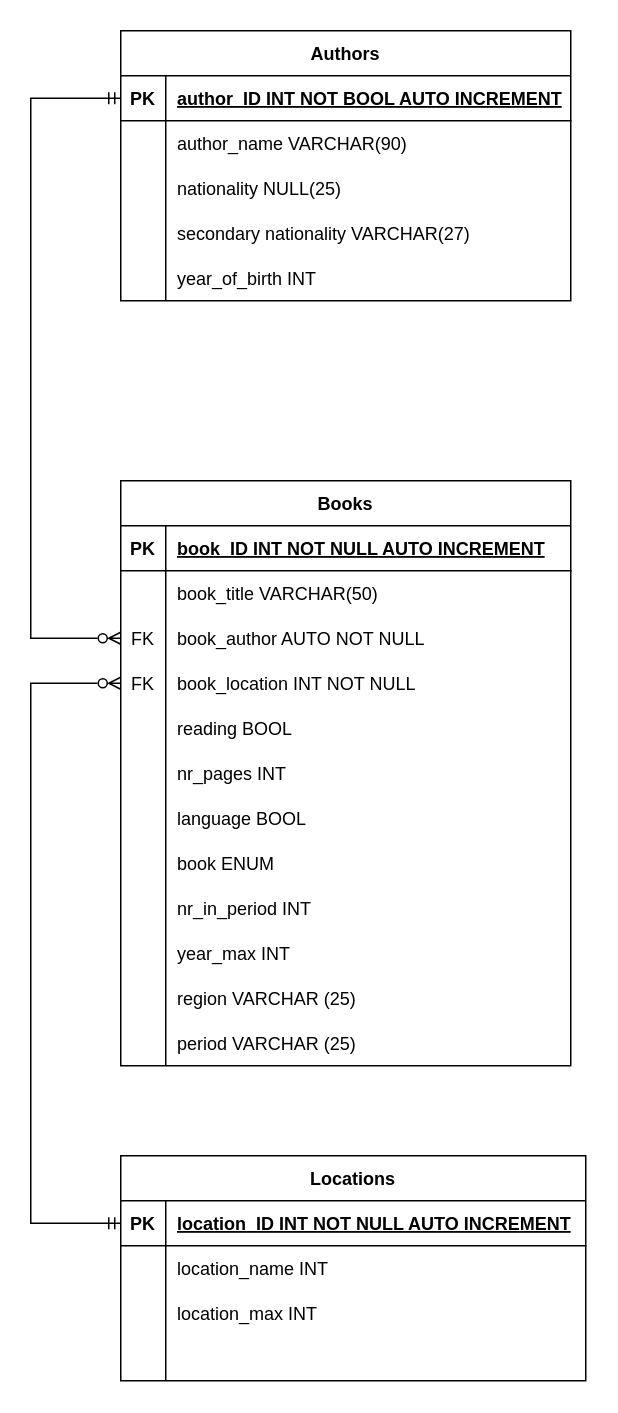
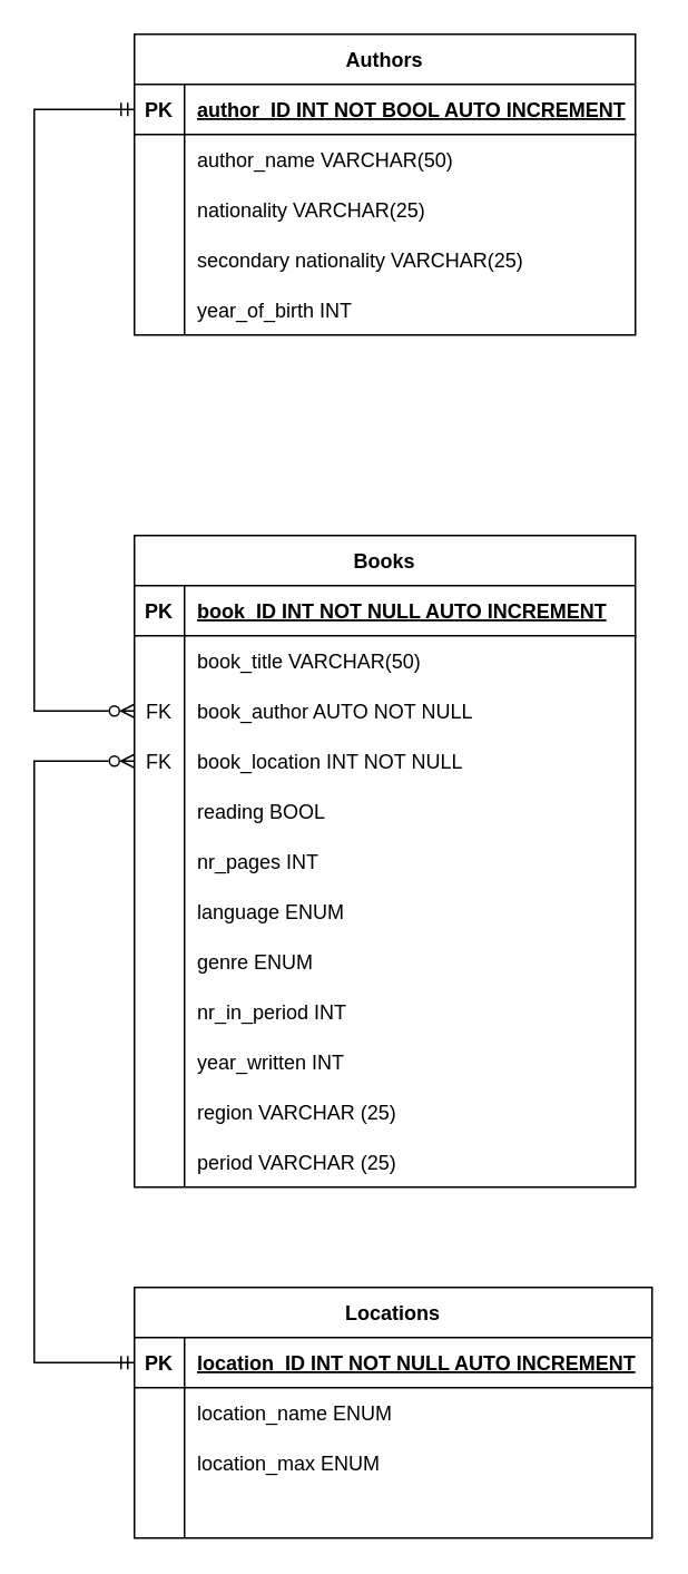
  <mxCell id="0" />
  <mxCell id="1" parent="0" />
  <mxCell id="2" value="Books" style="shape=table;startSize=30;container=1;collapsible=1;childLayout=tableLayout;fixedRows=1;rowLines=0;fontStyle=1;align=center;resizeLast=1;" vertex="1" parent="1"><mxGeometry x="80" y="320" width="300" height="390" as="geometry" /></mxCell>
  <mxCell id="3" value="" style="shape=tableRow;horizontal=0;startSize=0;swimlaneHead=0;swimlaneBody=0;fillColor=none;collapsible=0;dropTarget=0;points=[[0,0.5],[1,0.5]];portConstraint=eastwest;top=0;left=0;right=0;bottom=1;" vertex="1" parent="2"><mxGeometry y="30" width="300" height="30" as="geometry" /></mxCell>
  <mxCell id="4" value="PK" style="shape=partialRectangle;connectable=0;fillColor=none;top=0;left=0;bottom=0;right=0;fontStyle=1;overflow=hidden;" vertex="1" parent="3"><mxGeometry width="30" height="30" as="geometry"><mxRectangle width="30" height="30" as="alternateBounds" /></mxGeometry></mxCell>
  <mxCell id="5" value="book_ID INT NOT NULL AUTO INCREMENT" style="shape=partialRectangle;connectable=0;fillColor=none;top=0;left=0;bottom=0;right=0;align=left;spacingLeft=6;fontStyle=5;overflow=hidden;" vertex="1" parent="3"><mxGeometry x="30" width="270" height="30" as="geometry"><mxRectangle width="270" height="30" as="alternateBounds" /></mxGeometry></mxCell>
  <mxCell id="6" value="" style="shape=tableRow;horizontal=0;startSize=0;swimlaneHead=0;swimlaneBody=0;fillColor=none;collapsible=0;dropTarget=0;points=[[0,0.5],[1,0.5]];portConstraint=eastwest;top=0;left=0;right=0;bottom=0;" vertex="1" parent="2"><mxGeometry y="60" width="300" height="30" as="geometry" /></mxCell>
  <mxCell id="7" value="" style="shape=partialRectangle;connectable=0;fillColor=none;top=0;left=0;bottom=0;right=0;editable=1;overflow=hidden;" vertex="1" parent="6"><mxGeometry width="30" height="30" as="geometry"><mxRectangle width="30" height="30" as="alternateBounds" /></mxGeometry></mxCell>
  <mxCell id="8" value="book_title VARCHAR(50)" style="shape=partialRectangle;connectable=0;fillColor=none;top=0;left=0;bottom=0;right=0;align=left;spacingLeft=6;overflow=hidden;" vertex="1" parent="6"><mxGeometry x="30" width="270" height="30" as="geometry"><mxRectangle width="270" height="30" as="alternateBounds" /></mxGeometry></mxCell>
  <mxCell id="9" value="" style="shape=tableRow;horizontal=0;startSize=0;swimlaneHead=0;swimlaneBody=0;fillColor=none;collapsible=0;dropTarget=0;points=[[0,0.5],[1,0.5]];portConstraint=eastwest;top=0;left=0;right=0;bottom=0;" vertex="1" parent="2"><mxGeometry y="90" width="300" height="30" as="geometry" /></mxCell>
  <mxCell id="10" value="FK" style="shape=partialRectangle;connectable=0;fillColor=none;top=0;left=0;bottom=0;right=0;editable=1;overflow=hidden;" vertex="1" parent="9"><mxGeometry width="30" height="30" as="geometry"><mxRectangle width="30" height="30" as="alternateBounds" /></mxGeometry></mxCell>
  <mxCell id="11" value="book_author AUTO NOT NULL" style="shape=partialRectangle;connectable=0;fillColor=none;top=0;left=0;bottom=0;right=0;align=left;spacingLeft=6;overflow=hidden;" vertex="1" parent="9"><mxGeometry x="30" width="270" height="30" as="geometry"><mxRectangle width="270" height="30" as="alternateBounds" /></mxGeometry></mxCell>
  <mxCell id="12" style="shape=tableRow;horizontal=0;startSize=0;swimlaneHead=0;swimlaneBody=0;fillColor=none;collapsible=0;dropTarget=0;points=[[0,0.5],[1,0.5]];portConstraint=eastwest;top=0;left=0;right=0;bottom=0;" vertex="1" parent="2"><mxGeometry y="120" width="300" height="30" as="geometry" /></mxCell>
  <mxCell id="13" value="FK" style="shape=partialRectangle;connectable=0;fillColor=none;top=0;left=0;bottom=0;right=0;editable=1;overflow=hidden;" vertex="1" parent="12"><mxGeometry width="30" height="30" as="geometry"><mxRectangle width="30" height="30" as="alternateBounds" /></mxGeometry></mxCell>
  <mxCell id="14" value="book_location INT NOT NULL" style="shape=partialRectangle;connectable=0;fillColor=none;top=0;left=0;bottom=0;right=0;align=left;spacingLeft=6;overflow=hidden;" vertex="1" parent="12"><mxGeometry x="30" width="270" height="30" as="geometry"><mxRectangle width="270" height="30" as="alternateBounds" /></mxGeometry></mxCell>
  <mxCell id="15" style="shape=tableRow;horizontal=0;startSize=0;swimlaneHead=0;swimlaneBody=0;fillColor=none;collapsible=0;dropTarget=0;points=[[0,0.5],[1,0.5]];portConstraint=eastwest;top=0;left=0;right=0;bottom=0;" vertex="1" parent="2"><mxGeometry y="150" width="300" height="30" as="geometry" /></mxCell>
  <mxCell id="16" value="" style="shape=partialRectangle;connectable=0;fillColor=none;top=0;left=0;bottom=0;right=0;editable=1;overflow=hidden;" vertex="1" parent="15"><mxGeometry width="30" height="30" as="geometry"><mxRectangle width="30" height="30" as="alternateBounds" /></mxGeometry></mxCell>
  <mxCell id="17" value="reading BOOL" style="shape=partialRectangle;connectable=0;fillColor=none;top=0;left=0;bottom=0;right=0;align=left;spacingLeft=6;overflow=hidden;" vertex="1" parent="15"><mxGeometry x="30" width="270" height="30" as="geometry"><mxRectangle width="270" height="30" as="alternateBounds" /></mxGeometry></mxCell>
  <mxCell id="18" style="shape=tableRow;horizontal=0;startSize=0;swimlaneHead=0;swimlaneBody=0;fillColor=none;collapsible=0;dropTarget=0;points=[[0,0.5],[1,0.5]];portConstraint=eastwest;top=0;left=0;right=0;bottom=0;" vertex="1" parent="2"><mxGeometry y="180" width="300" height="30" as="geometry" /></mxCell>
  <mxCell id="19" style="shape=partialRectangle;connectable=0;fillColor=none;top=0;left=0;bottom=0;right=0;editable=1;overflow=hidden;" vertex="1" parent="18"><mxGeometry width="30" height="30" as="geometry"><mxRectangle width="30" height="30" as="alternateBounds" /></mxGeometry></mxCell>
  <mxCell id="20" value="nr_pages INT" style="shape=partialRectangle;connectable=0;fillColor=none;top=0;left=0;bottom=0;right=0;align=left;spacingLeft=6;overflow=hidden;" vertex="1" parent="18"><mxGeometry x="30" width="270" height="30" as="geometry"><mxRectangle width="270" height="30" as="alternateBounds" /></mxGeometry></mxCell>
  <mxCell id="21" style="shape=tableRow;horizontal=0;startSize=0;swimlaneHead=0;swimlaneBody=0;fillColor=none;collapsible=0;dropTarget=0;points=[[0,0.5],[1,0.5]];portConstraint=eastwest;top=0;left=0;right=0;bottom=0;" vertex="1" parent="2"><mxGeometry y="210" width="300" height="30" as="geometry" /></mxCell>
  <mxCell id="22" style="shape=partialRectangle;connectable=0;fillColor=none;top=0;left=0;bottom=0;right=0;editable=1;overflow=hidden;" vertex="1" parent="21"><mxGeometry width="30" height="30" as="geometry"><mxRectangle width="30" height="30" as="alternateBounds" /></mxGeometry></mxCell>
- <mxCell id="23" value="language BOOL" style="shape=partialRectangle;connectable=0;fillColor=none;top=0;left=0;bottom=0;right=0;align=left;spacingLeft=6;overflow=hidden;" vertex="1" parent="21"><mxGeometry x="30" width="270" height="30" as="geometry"><mxRectangle width="270" height="30" as="alternateBounds" /></mxGeometry></mxCell>
+ <mxCell id="23" value="language ENUM" style="shape=partialRectangle;connectable=0;fillColor=none;top=0;left=0;bottom=0;right=0;align=left;spacingLeft=6;overflow=hidden;" vertex="1" parent="21"><mxGeometry x="30" width="270" height="30" as="geometry"><mxRectangle width="270" height="30" as="alternateBounds" /></mxGeometry></mxCell>
  <mxCell id="24" style="shape=tableRow;horizontal=0;startSize=0;swimlaneHead=0;swimlaneBody=0;fillColor=none;collapsible=0;dropTarget=0;points=[[0,0.5],[1,0.5]];portConstraint=eastwest;top=0;left=0;right=0;bottom=0;" vertex="1" parent="2"><mxGeometry y="240" width="300" height="30" as="geometry" /></mxCell>
  <mxCell id="25" style="shape=partialRectangle;connectable=0;fillColor=none;top=0;left=0;bottom=0;right=0;editable=1;overflow=hidden;" vertex="1" parent="24"><mxGeometry width="30" height="30" as="geometry"><mxRectangle width="30" height="30" as="alternateBounds" /></mxGeometry></mxCell>
- <mxCell id="26" value="book ENUM" style="shape=partialRectangle;connectable=0;fillColor=none;top=0;left=0;bottom=0;right=0;align=left;spacingLeft=6;overflow=hidden;" vertex="1" parent="24"><mxGeometry x="30" width="270" height="30" as="geometry"><mxRectangle width="270" height="30" as="alternateBounds" /></mxGeometry></mxCell>
+ <mxCell id="26" value="genre ENUM" style="shape=partialRectangle;connectable=0;fillColor=none;top=0;left=0;bottom=0;right=0;align=left;spacingLeft=6;overflow=hidden;" vertex="1" parent="24"><mxGeometry x="30" width="270" height="30" as="geometry"><mxRectangle width="270" height="30" as="alternateBounds" /></mxGeometry></mxCell>
  <mxCell id="27" style="shape=tableRow;horizontal=0;startSize=0;swimlaneHead=0;swimlaneBody=0;fillColor=none;collapsible=0;dropTarget=0;points=[[0,0.5],[1,0.5]];portConstraint=eastwest;top=0;left=0;right=0;bottom=0;" vertex="1" parent="2"><mxGeometry y="270" width="300" height="30" as="geometry" /></mxCell>
  <mxCell id="28" style="shape=partialRectangle;connectable=0;fillColor=none;top=0;left=0;bottom=0;right=0;editable=1;overflow=hidden;" vertex="1" parent="27"><mxGeometry width="30" height="30" as="geometry"><mxRectangle width="30" height="30" as="alternateBounds" /></mxGeometry></mxCell>
  <mxCell id="29" value="nr_in_period INT" style="shape=partialRectangle;connectable=0;fillColor=none;top=0;left=0;bottom=0;right=0;align=left;spacingLeft=6;overflow=hidden;" vertex="1" parent="27"><mxGeometry x="30" width="270" height="30" as="geometry"><mxRectangle width="270" height="30" as="alternateBounds" /></mxGeometry></mxCell>
  <mxCell id="30" style="shape=tableRow;horizontal=0;startSize=0;swimlaneHead=0;swimlaneBody=0;fillColor=none;collapsible=0;dropTarget=0;points=[[0,0.5],[1,0.5]];portConstraint=eastwest;top=0;left=0;right=0;bottom=0;" vertex="1" parent="2"><mxGeometry y="300" width="300" height="30" as="geometry" /></mxCell>
  <mxCell id="31" style="shape=partialRectangle;connectable=0;fillColor=none;top=0;left=0;bottom=0;right=0;editable=1;overflow=hidden;" vertex="1" parent="30"><mxGeometry width="30" height="30" as="geometry"><mxRectangle width="30" height="30" as="alternateBounds" /></mxGeometry></mxCell>
- <mxCell id="32" value="year_max INT" style="shape=partialRectangle;connectable=0;fillColor=none;top=0;left=0;bottom=0;right=0;align=left;spacingLeft=6;overflow=hidden;" vertex="1" parent="30"><mxGeometry x="30" width="270" height="30" as="geometry"><mxRectangle width="270" height="30" as="alternateBounds" /></mxGeometry></mxCell>
+ <mxCell id="32" value="year_written INT" style="shape=partialRectangle;connectable=0;fillColor=none;top=0;left=0;bottom=0;right=0;align=left;spacingLeft=6;overflow=hidden;" vertex="1" parent="30"><mxGeometry x="30" width="270" height="30" as="geometry"><mxRectangle width="270" height="30" as="alternateBounds" /></mxGeometry></mxCell>
  <mxCell id="33" style="shape=tableRow;horizontal=0;startSize=0;swimlaneHead=0;swimlaneBody=0;fillColor=none;collapsible=0;dropTarget=0;points=[[0,0.5],[1,0.5]];portConstraint=eastwest;top=0;left=0;right=0;bottom=0;" vertex="1" parent="2"><mxGeometry y="330" width="300" height="30" as="geometry" /></mxCell>
  <mxCell id="34" style="shape=partialRectangle;connectable=0;fillColor=none;top=0;left=0;bottom=0;right=0;editable=1;overflow=hidden;" vertex="1" parent="33"><mxGeometry width="30" height="30" as="geometry"><mxRectangle width="30" height="30" as="alternateBounds" /></mxGeometry></mxCell>
  <mxCell id="35" value="region VARCHAR (25)" style="shape=partialRectangle;connectable=0;fillColor=none;top=0;left=0;bottom=0;right=0;align=left;spacingLeft=6;overflow=hidden;" vertex="1" parent="33"><mxGeometry x="30" width="270" height="30" as="geometry"><mxRectangle width="270" height="30" as="alternateBounds" /></mxGeometry></mxCell>
  <mxCell id="36" value="" style="shape=tableRow;horizontal=0;startSize=0;swimlaneHead=0;swimlaneBody=0;fillColor=none;collapsible=0;dropTarget=0;points=[[0,0.5],[1,0.5]];portConstraint=eastwest;top=0;left=0;right=0;bottom=0;" vertex="1" parent="2"><mxGeometry y="360" width="300" height="30" as="geometry" /></mxCell>
  <mxCell id="37" value="" style="shape=partialRectangle;connectable=0;fillColor=none;top=0;left=0;bottom=0;right=0;editable=1;overflow=hidden;" vertex="1" parent="36"><mxGeometry width="30" height="30" as="geometry"><mxRectangle width="30" height="30" as="alternateBounds" /></mxGeometry></mxCell>
  <mxCell id="38" value="period VARCHAR (25)" style="shape=partialRectangle;connectable=0;fillColor=none;top=0;left=0;bottom=0;right=0;align=left;spacingLeft=6;overflow=hidden;" vertex="1" parent="36"><mxGeometry x="30" width="270" height="30" as="geometry"><mxRectangle width="270" height="30" as="alternateBounds" /></mxGeometry></mxCell>
  <mxCell id="39" value="Authors" style="shape=table;startSize=30;container=1;collapsible=1;childLayout=tableLayout;fixedRows=1;rowLines=0;fontStyle=1;align=center;resizeLast=1;" vertex="1" parent="1"><mxGeometry x="80" y="20" width="300" height="180" as="geometry" /></mxCell>
  <mxCell id="40" value="" style="shape=tableRow;horizontal=0;startSize=0;swimlaneHead=0;swimlaneBody=0;fillColor=none;collapsible=0;dropTarget=0;points=[[0,0.5],[1,0.5]];portConstraint=eastwest;top=0;left=0;right=0;bottom=1;" vertex="1" parent="39"><mxGeometry y="30" width="300" height="30" as="geometry" /></mxCell>
  <mxCell id="41" value="PK" style="shape=partialRectangle;connectable=0;fillColor=none;top=0;left=0;bottom=0;right=0;fontStyle=1;overflow=hidden;" vertex="1" parent="40"><mxGeometry width="30" height="30" as="geometry"><mxRectangle width="30" height="30" as="alternateBounds" /></mxGeometry></mxCell>
  <mxCell id="42" value="author_ID INT NOT BOOL AUTO INCREMENT" style="shape=partialRectangle;connectable=0;fillColor=none;top=0;left=0;bottom=0;right=0;align=left;spacingLeft=6;fontStyle=5;overflow=hidden;" vertex="1" parent="40"><mxGeometry x="30" width="270" height="30" as="geometry"><mxRectangle width="270" height="30" as="alternateBounds" /></mxGeometry></mxCell>
  <mxCell id="43" value="" style="shape=tableRow;horizontal=0;startSize=0;swimlaneHead=0;swimlaneBody=0;fillColor=none;collapsible=0;dropTarget=0;points=[[0,0.5],[1,0.5]];portConstraint=eastwest;top=0;left=0;right=0;bottom=0;" vertex="1" parent="39"><mxGeometry y="60" width="300" height="30" as="geometry" /></mxCell>
  <mxCell id="44" value="" style="shape=partialRectangle;connectable=0;fillColor=none;top=0;left=0;bottom=0;right=0;editable=1;overflow=hidden;" vertex="1" parent="43"><mxGeometry width="30" height="30" as="geometry"><mxRectangle width="30" height="30" as="alternateBounds" /></mxGeometry></mxCell>
- <mxCell id="45" value="author_name VARCHAR(90)" style="shape=partialRectangle;connectable=0;fillColor=none;top=0;left=0;bottom=0;right=0;align=left;spacingLeft=6;overflow=hidden;" vertex="1" parent="43"><mxGeometry x="30" width="270" height="30" as="geometry"><mxRectangle width="270" height="30" as="alternateBounds" /></mxGeometry></mxCell>
+ <mxCell id="45" value="author_name VARCHAR(50)" style="shape=partialRectangle;connectable=0;fillColor=none;top=0;left=0;bottom=0;right=0;align=left;spacingLeft=6;overflow=hidden;" vertex="1" parent="43"><mxGeometry x="30" width="270" height="30" as="geometry"><mxRectangle width="270" height="30" as="alternateBounds" /></mxGeometry></mxCell>
  <mxCell id="46" value="" style="shape=tableRow;horizontal=0;startSize=0;swimlaneHead=0;swimlaneBody=0;fillColor=none;collapsible=0;dropTarget=0;points=[[0,0.5],[1,0.5]];portConstraint=eastwest;top=0;left=0;right=0;bottom=0;" vertex="1" parent="39"><mxGeometry y="90" width="300" height="30" as="geometry" /></mxCell>
  <mxCell id="47" value="" style="shape=partialRectangle;connectable=0;fillColor=none;top=0;left=0;bottom=0;right=0;editable=1;overflow=hidden;" vertex="1" parent="46"><mxGeometry width="30" height="30" as="geometry"><mxRectangle width="30" height="30" as="alternateBounds" /></mxGeometry></mxCell>
- <mxCell id="48" value="nationality NULL(25)" style="shape=partialRectangle;connectable=0;fillColor=none;top=0;left=0;bottom=0;right=0;align=left;spacingLeft=6;overflow=hidden;" vertex="1" parent="46"><mxGeometry x="30" width="270" height="30" as="geometry"><mxRectangle width="270" height="30" as="alternateBounds" /></mxGeometry></mxCell>
+ <mxCell id="48" value="nationality VARCHAR(25)" style="shape=partialRectangle;connectable=0;fillColor=none;top=0;left=0;bottom=0;right=0;align=left;spacingLeft=6;overflow=hidden;" vertex="1" parent="46"><mxGeometry x="30" width="270" height="30" as="geometry"><mxRectangle width="270" height="30" as="alternateBounds" /></mxGeometry></mxCell>
  <mxCell id="49" value="" style="shape=tableRow;horizontal=0;startSize=0;swimlaneHead=0;swimlaneBody=0;fillColor=none;collapsible=0;dropTarget=0;points=[[0,0.5],[1,0.5]];portConstraint=eastwest;top=0;left=0;right=0;bottom=0;" vertex="1" parent="39"><mxGeometry y="120" width="300" height="30" as="geometry" /></mxCell>
  <mxCell id="50" value="" style="shape=partialRectangle;connectable=0;fillColor=none;top=0;left=0;bottom=0;right=0;editable=1;overflow=hidden;" vertex="1" parent="49"><mxGeometry width="30" height="30" as="geometry"><mxRectangle width="30" height="30" as="alternateBounds" /></mxGeometry></mxCell>
- <mxCell id="51" value="secondary nationality VARCHAR(27)" style="shape=partialRectangle;connectable=0;fillColor=none;top=0;left=0;bottom=0;right=0;align=left;spacingLeft=6;overflow=hidden;" vertex="1" parent="49"><mxGeometry x="30" width="270" height="30" as="geometry"><mxRectangle width="270" height="30" as="alternateBounds" /></mxGeometry></mxCell>
+ <mxCell id="51" value="secondary nationality VARCHAR(25)" style="shape=partialRectangle;connectable=0;fillColor=none;top=0;left=0;bottom=0;right=0;align=left;spacingLeft=6;overflow=hidden;" vertex="1" parent="49"><mxGeometry x="30" width="270" height="30" as="geometry"><mxRectangle width="270" height="30" as="alternateBounds" /></mxGeometry></mxCell>
  <mxCell id="52" style="shape=tableRow;horizontal=0;startSize=0;swimlaneHead=0;swimlaneBody=0;fillColor=none;collapsible=0;dropTarget=0;points=[[0,0.5],[1,0.5]];portConstraint=eastwest;top=0;left=0;right=0;bottom=0;" vertex="1" parent="39"><mxGeometry y="150" width="300" height="30" as="geometry" /></mxCell>
  <mxCell id="53" style="shape=partialRectangle;connectable=0;fillColor=none;top=0;left=0;bottom=0;right=0;editable=1;overflow=hidden;" vertex="1" parent="52"><mxGeometry width="30" height="30" as="geometry"><mxRectangle width="30" height="30" as="alternateBounds" /></mxGeometry></mxCell>
  <mxCell id="54" value="year_of_birth INT" style="shape=partialRectangle;connectable=0;fillColor=none;top=0;left=0;bottom=0;right=0;align=left;spacingLeft=6;overflow=hidden;" vertex="1" parent="52"><mxGeometry x="30" width="270" height="30" as="geometry"><mxRectangle width="270" height="30" as="alternateBounds" /></mxGeometry></mxCell>
  <mxCell id="55" value="Locations" style="shape=table;startSize=30;container=1;collapsible=1;childLayout=tableLayout;fixedRows=1;rowLines=0;fontStyle=1;align=center;resizeLast=1;" vertex="1" parent="1"><mxGeometry x="80" y="770" width="310" height="150" as="geometry" /></mxCell>
  <mxCell id="56" value="" style="shape=tableRow;horizontal=0;startSize=0;swimlaneHead=0;swimlaneBody=0;fillColor=none;collapsible=0;dropTarget=0;points=[[0,0.5],[1,0.5]];portConstraint=eastwest;top=0;left=0;right=0;bottom=1;" vertex="1" parent="55"><mxGeometry y="30" width="310" height="30" as="geometry" /></mxCell>
  <mxCell id="57" value="PK" style="shape=partialRectangle;connectable=0;fillColor=none;top=0;left=0;bottom=0;right=0;fontStyle=1;overflow=hidden;" vertex="1" parent="56"><mxGeometry width="30" height="30" as="geometry"><mxRectangle width="30" height="30" as="alternateBounds" /></mxGeometry></mxCell>
  <mxCell id="58" value="location_ID INT NOT NULL AUTO INCREMENT" style="shape=partialRectangle;connectable=0;fillColor=none;top=0;left=0;bottom=0;right=0;align=left;spacingLeft=6;fontStyle=5;overflow=hidden;" vertex="1" parent="56"><mxGeometry x="30" width="280" height="30" as="geometry"><mxRectangle width="280" height="30" as="alternateBounds" /></mxGeometry></mxCell>
  <mxCell id="59" value="" style="shape=tableRow;horizontal=0;startSize=0;swimlaneHead=0;swimlaneBody=0;fillColor=none;collapsible=0;dropTarget=0;points=[[0,0.5],[1,0.5]];portConstraint=eastwest;top=0;left=0;right=0;bottom=0;" vertex="1" parent="55"><mxGeometry y="60" width="310" height="30" as="geometry" /></mxCell>
  <mxCell id="60" value="" style="shape=partialRectangle;connectable=0;fillColor=none;top=0;left=0;bottom=0;right=0;editable=1;overflow=hidden;" vertex="1" parent="59"><mxGeometry width="30" height="30" as="geometry"><mxRectangle width="30" height="30" as="alternateBounds" /></mxGeometry></mxCell>
- <mxCell id="61" value="location_name INT" style="shape=partialRectangle;connectable=0;fillColor=none;top=0;left=0;bottom=0;right=0;align=left;spacingLeft=6;overflow=hidden;" vertex="1" parent="59"><mxGeometry x="30" width="280" height="30" as="geometry"><mxRectangle width="280" height="30" as="alternateBounds" /></mxGeometry></mxCell>
+ <mxCell id="61" value="location_name ENUM" style="shape=partialRectangle;connectable=0;fillColor=none;top=0;left=0;bottom=0;right=0;align=left;spacingLeft=6;overflow=hidden;" vertex="1" parent="59"><mxGeometry x="30" width="280" height="30" as="geometry"><mxRectangle width="280" height="30" as="alternateBounds" /></mxGeometry></mxCell>
  <mxCell id="62" value="" style="shape=tableRow;horizontal=0;startSize=0;swimlaneHead=0;swimlaneBody=0;fillColor=none;collapsible=0;dropTarget=0;points=[[0,0.5],[1,0.5]];portConstraint=eastwest;top=0;left=0;right=0;bottom=0;" vertex="1" parent="55"><mxGeometry y="90" width="310" height="30" as="geometry" /></mxCell>
  <mxCell id="63" value="" style="shape=partialRectangle;connectable=0;fillColor=none;top=0;left=0;bottom=0;right=0;editable=1;overflow=hidden;" vertex="1" parent="62"><mxGeometry width="30" height="30" as="geometry"><mxRectangle width="30" height="30" as="alternateBounds" /></mxGeometry></mxCell>
- <mxCell id="64" value="location_max INT" style="shape=partialRectangle;connectable=0;fillColor=none;top=0;left=0;bottom=0;right=0;align=left;spacingLeft=6;overflow=hidden;" vertex="1" parent="62"><mxGeometry x="30" width="280" height="30" as="geometry"><mxRectangle width="280" height="30" as="alternateBounds" /></mxGeometry></mxCell>
+ <mxCell id="64" value="location_max ENUM" style="shape=partialRectangle;connectable=0;fillColor=none;top=0;left=0;bottom=0;right=0;align=left;spacingLeft=6;overflow=hidden;" vertex="1" parent="62"><mxGeometry x="30" width="280" height="30" as="geometry"><mxRectangle width="280" height="30" as="alternateBounds" /></mxGeometry></mxCell>
  <mxCell id="65" value="" style="shape=tableRow;horizontal=0;startSize=0;swimlaneHead=0;swimlaneBody=0;fillColor=none;collapsible=0;dropTarget=0;points=[[0,0.5],[1,0.5]];portConstraint=eastwest;top=0;left=0;right=0;bottom=0;" vertex="1" parent="55"><mxGeometry y="120" width="310" height="30" as="geometry" /></mxCell>
  <mxCell id="66" value="" style="shape=partialRectangle;connectable=0;fillColor=none;top=0;left=0;bottom=0;right=0;editable=1;overflow=hidden;" vertex="1" parent="65"><mxGeometry width="30" height="30" as="geometry"><mxRectangle width="30" height="30" as="alternateBounds" /></mxGeometry></mxCell>
  <mxCell id="67" value="" style="shape=partialRectangle;connectable=0;fillColor=none;top=0;left=0;bottom=0;right=0;align=left;spacingLeft=6;overflow=hidden;" vertex="1" parent="65"><mxGeometry x="30" width="280" height="30" as="geometry"><mxRectangle width="280" height="30" as="alternateBounds" /></mxGeometry></mxCell>
  <mxCell id="68" style="edgeStyle=orthogonalEdgeStyle;rounded=0;orthogonalLoop=1;jettySize=auto;html=1;exitX=0;exitY=0.5;exitDx=0;exitDy=0;entryX=0;entryY=0.5;entryDx=0;entryDy=0;endArrow=ERmandOne;endFill=0;startArrow=ERzeroToMany;startFill=0;" edge="1" parent="1" source="12" target="56"><mxGeometry x="-0.103" y="120" relative="1" as="geometry"><mxPoint x="0" y="190" as="targetPoint" /><Array as="points"><mxPoint x="20" y="455" /><mxPoint x="20" y="815" /></Array><mxPoint as="offset" /></mxGeometry></mxCell>
  <mxCell id="69" style="edgeStyle=orthogonalEdgeStyle;rounded=0;orthogonalLoop=1;jettySize=auto;html=1;exitX=0;exitY=0.5;exitDx=0;exitDy=0;startArrow=ERzeroToMany;startFill=0;endArrow=ERmandOne;endFill=0;entryX=0;entryY=0.5;entryDx=0;entryDy=0;" edge="1" parent="1" source="9" target="40"><mxGeometry relative="1" as="geometry"><mxPoint x="430" y="190" as="targetPoint" /><Array as="points"><mxPoint x="20" y="425" /><mxPoint x="20" y="65" /></Array></mxGeometry></mxCell>
